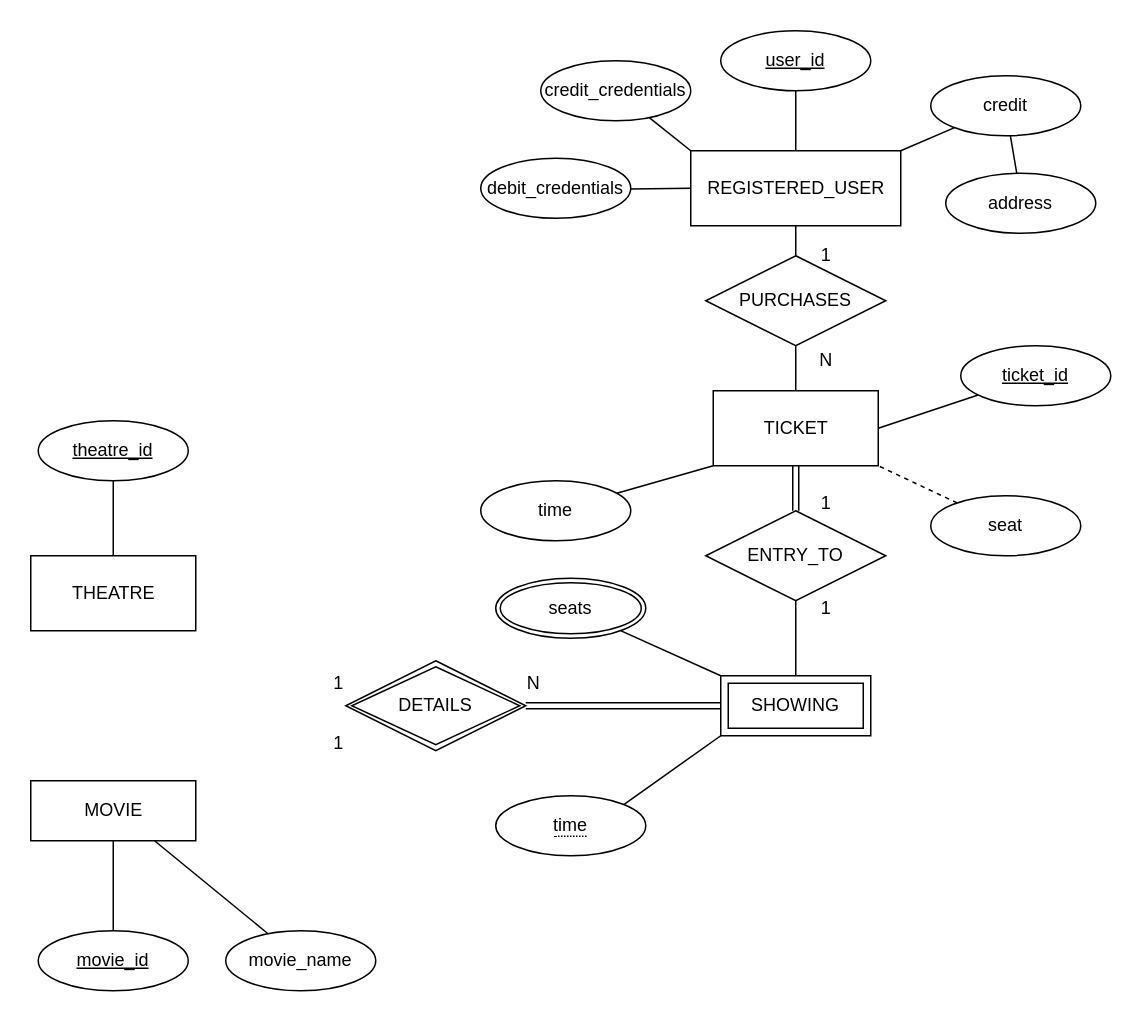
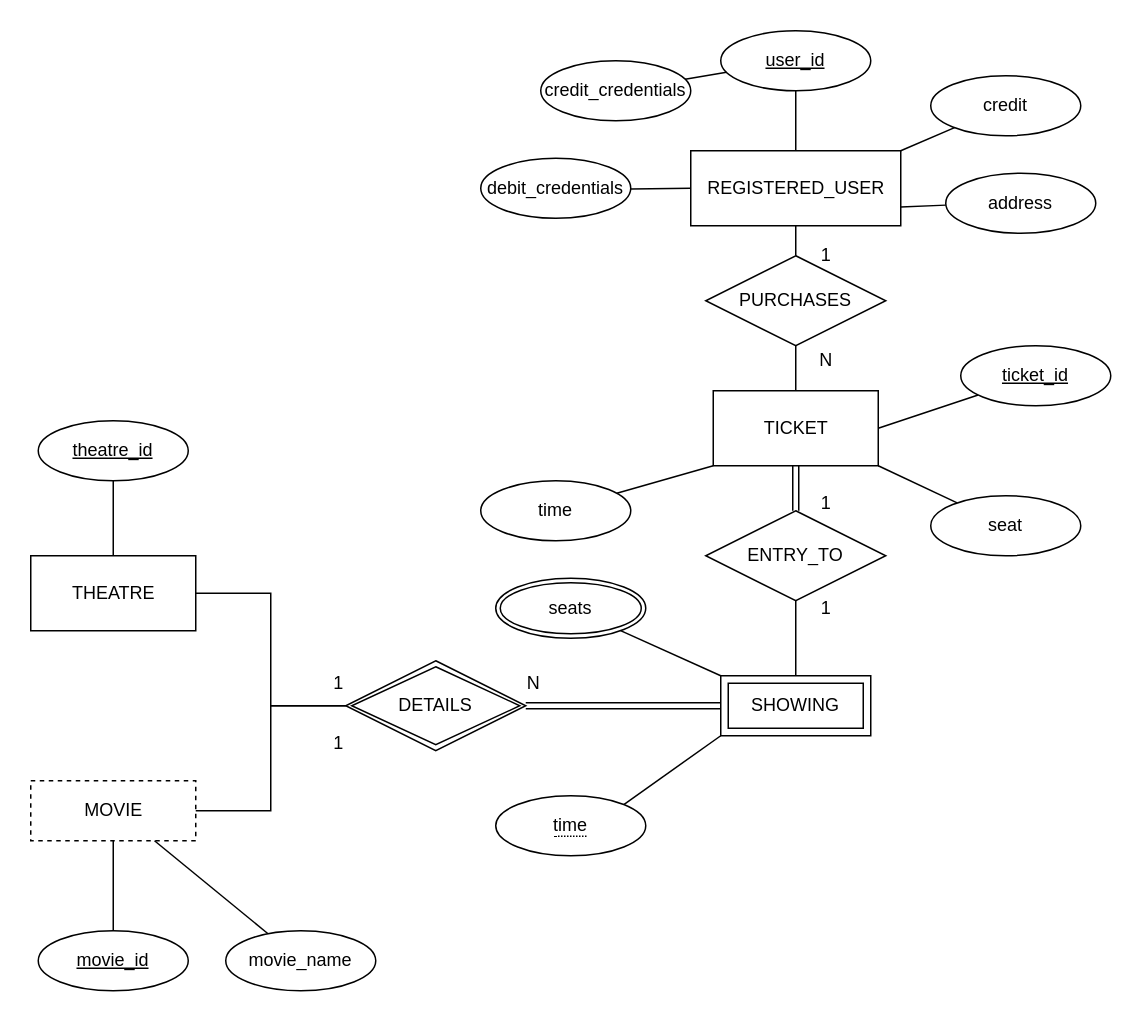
  <mxCell id="0" />
  <mxCell id="1" parent="0" />
  <mxCell id="2" style="edgeStyle=orthogonalEdgeStyle;rounded=0;orthogonalLoop=1;jettySize=auto;html=1;entryX=0.5;entryY=0;entryDx=0;entryDy=0;endArrow=none;endFill=0;" parent="1" source="3" target="7" edge="1"><mxGeometry relative="1" as="geometry" /></mxCell>
  <mxCell id="3" value="REGISTERED_USER" style="html=1;" parent="1" vertex="1"><mxGeometry x="460" y="100" width="140" height="50" as="geometry" /></mxCell>
  <mxCell id="4" style="edgeStyle=none;rounded=0;orthogonalLoop=1;jettySize=auto;html=1;entryX=0.5;entryY=0;entryDx=0;entryDy=0;endArrow=none;endFill=0;shape=link;" parent="1" source="5" target="17" edge="1"><mxGeometry relative="1" as="geometry" /></mxCell>
  <mxCell id="5" value="TICKET" style="html=1;" parent="1" vertex="1"><mxGeometry x="475" y="260" width="110" height="50" as="geometry" /></mxCell>
  <mxCell id="6" style="edgeStyle=orthogonalEdgeStyle;rounded=0;orthogonalLoop=1;jettySize=auto;html=1;entryX=0.5;entryY=0;entryDx=0;entryDy=0;endArrow=none;endFill=0;" parent="1" source="7" target="5" edge="1"><mxGeometry relative="1" as="geometry" /></mxCell>
  <mxCell id="7" value="PURCHASES" style="shape=rhombus;perimeter=rhombusPerimeter;whiteSpace=wrap;html=1;align=center;" parent="1" vertex="1"><mxGeometry x="470" y="170" width="120" height="60" as="geometry" /></mxCell>
- <mxCell id="8" value="MOVIE" style="html=1;" parent="1" vertex="1"><mxGeometry x="20" y="520" width="110" height="40" as="geometry" /></mxCell>
+ <mxCell id="8" value="MOVIE" style="html=1;dashed=1;" parent="1" vertex="1"><mxGeometry x="20" y="520" width="110" height="40" as="geometry" /></mxCell>
  <mxCell id="9" value="THEATRE" style="html=1;" parent="1" vertex="1"><mxGeometry x="20" y="370" width="110" height="50" as="geometry" /></mxCell>
+ <mxCell id="10" style="edgeStyle=orthogonalEdgeStyle;rounded=0;orthogonalLoop=1;jettySize=auto;html=1;entryX=1;entryY=0.5;entryDx=0;entryDy=0;endArrow=none;endFill=0;exitX=0;exitY=0.5;exitDx=0;exitDy=0;" parent="1" source="29" target="8" edge="1"><mxGeometry relative="1" as="geometry"><mxPoint x="590" y="550" as="sourcePoint" /></mxGeometry></mxCell>
+ <mxCell id="11" style="edgeStyle=orthogonalEdgeStyle;rounded=0;orthogonalLoop=1;jettySize=auto;html=1;entryX=1;entryY=0.5;entryDx=0;entryDy=0;endArrow=none;endFill=0;exitX=0;exitY=0.5;exitDx=0;exitDy=0;" parent="1" source="29" target="9" edge="1"><mxGeometry relative="1" as="geometry"><mxPoint x="470" y="550" as="sourcePoint" /></mxGeometry></mxCell>
  <mxCell id="12" style="edgeStyle=none;rounded=0;orthogonalLoop=1;jettySize=auto;html=1;entryX=1;entryY=0;entryDx=0;entryDy=0;endArrow=none;endFill=0;exitX=0;exitY=1;exitDx=0;exitDy=0;" parent="1" source="30" target="49" edge="1"><mxGeometry relative="1" as="geometry"><mxPoint x="530" y="580" as="sourcePoint" /><mxPoint x="430" y="540" as="targetPoint" /></mxGeometry></mxCell>
  <mxCell id="13" style="edgeStyle=none;rounded=0;orthogonalLoop=1;jettySize=auto;html=1;endArrow=none;endFill=0;entryX=1;entryY=0.5;entryDx=0;entryDy=0;exitX=0;exitY=0.5;exitDx=0;exitDy=0;shape=link;" parent="1" source="30" target="29" edge="1"><mxGeometry relative="1" as="geometry"><mxPoint x="530" y="490" as="sourcePoint" /><mxPoint x="530" y="530" as="targetPoint" /></mxGeometry></mxCell>
  <mxCell id="14" style="edgeStyle=none;rounded=0;orthogonalLoop=1;jettySize=auto;html=1;entryX=0;entryY=0;entryDx=0;entryDy=0;endArrow=none;endFill=0;" parent="1" source="15" target="30" edge="1"><mxGeometry relative="1" as="geometry"><mxPoint x="475" y="450" as="targetPoint" /></mxGeometry></mxCell>
  <mxCell id="15" value="seats" style="ellipse;shape=doubleEllipse;margin=3;whiteSpace=wrap;html=1;align=center;" parent="1" vertex="1"><mxGeometry x="330" y="385" width="100" height="40" as="geometry" /></mxCell>
  <mxCell id="16" style="edgeStyle=none;rounded=0;orthogonalLoop=1;jettySize=auto;html=1;entryX=0.5;entryY=0;entryDx=0;entryDy=0;endArrow=none;endFill=0;" parent="1" source="17" target="30" edge="1"><mxGeometry relative="1" as="geometry"><mxPoint x="530" y="450" as="targetPoint" /></mxGeometry></mxCell>
  <mxCell id="17" value="ENTRY_TO" style="shape=rhombus;perimeter=rhombusPerimeter;whiteSpace=wrap;html=1;align=center;" parent="1" vertex="1"><mxGeometry x="470" y="340" width="120" height="60" as="geometry" /></mxCell>
- <mxCell id="18" style="edgeStyle=none;rounded=0;orthogonalLoop=1;jettySize=auto;html=1;entryX=1;entryY=1;entryDx=0;entryDy=0;endArrow=none;endFill=0;dashed=1;" parent="1" source="19" target="5" edge="1"><mxGeometry relative="1" as="geometry" /></mxCell>
+ <mxCell id="18" style="edgeStyle=none;rounded=0;orthogonalLoop=1;jettySize=auto;html=1;entryX=1;entryY=1;entryDx=0;entryDy=0;endArrow=none;endFill=0;" parent="1" source="19" target="5" edge="1"><mxGeometry relative="1" as="geometry" /></mxCell>
  <mxCell id="19" value="seat" style="ellipse;whiteSpace=wrap;html=1;align=center;" parent="1" vertex="1"><mxGeometry x="620" y="330" width="100" height="40" as="geometry" /></mxCell>
  <mxCell id="20" style="edgeStyle=none;rounded=0;orthogonalLoop=1;jettySize=auto;html=1;entryX=0;entryY=1;entryDx=0;entryDy=0;endArrow=none;endFill=0;" parent="1" source="21" target="5" edge="1"><mxGeometry relative="1" as="geometry" /></mxCell>
  <mxCell id="21" value="time" style="ellipse;whiteSpace=wrap;html=1;align=center;" parent="1" vertex="1"><mxGeometry x="320" y="320" width="100" height="40" as="geometry" /></mxCell>
  <mxCell id="22" value="1" style="text;html=1;align=center;verticalAlign=middle;resizable=0;points=[];autosize=1;strokeColor=none;fillColor=none;" parent="1" vertex="1"><mxGeometry x="535" y="155" width="30" height="30" as="geometry" /></mxCell>
  <mxCell id="23" value="N" style="text;html=1;align=center;verticalAlign=middle;resizable=0;points=[];autosize=1;strokeColor=none;fillColor=none;" parent="1" vertex="1"><mxGeometry x="535" y="225" width="30" height="30" as="geometry" /></mxCell>
  <mxCell id="24" value="1" style="text;html=1;align=center;verticalAlign=middle;resizable=0;points=[];autosize=1;strokeColor=none;fillColor=none;" parent="1" vertex="1"><mxGeometry x="535" y="320" width="30" height="30" as="geometry" /></mxCell>
  <mxCell id="25" value="1" style="text;html=1;align=center;verticalAlign=middle;resizable=0;points=[];autosize=1;strokeColor=none;fillColor=none;" parent="1" vertex="1"><mxGeometry x="535" y="390" width="30" height="30" as="geometry" /></mxCell>
  <mxCell id="26" value="N" style="text;html=1;align=center;verticalAlign=middle;resizable=0;points=[];autosize=1;strokeColor=none;fillColor=none;" parent="1" vertex="1"><mxGeometry x="340" y="440" width="30" height="30" as="geometry" /></mxCell>
  <mxCell id="27" value="1" style="text;html=1;align=center;verticalAlign=middle;resizable=0;points=[];autosize=1;strokeColor=none;fillColor=none;" parent="1" vertex="1"><mxGeometry x="210" y="480" width="30" height="30" as="geometry" /></mxCell>
  <mxCell id="28" value="1" style="text;html=1;align=center;verticalAlign=middle;resizable=0;points=[];autosize=1;strokeColor=none;fillColor=none;" parent="1" vertex="1"><mxGeometry x="210" y="440" width="30" height="30" as="geometry" /></mxCell>
  <mxCell id="29" value="DETAILS" style="shape=rhombus;double=1;perimeter=rhombusPerimeter;whiteSpace=wrap;html=1;align=center;" parent="1" vertex="1"><mxGeometry x="230" y="440" width="120" height="60" as="geometry" /></mxCell>
  <mxCell id="30" value="SHOWING" style="shape=ext;margin=3;double=1;whiteSpace=wrap;html=1;align=center;" parent="1" vertex="1"><mxGeometry x="480" y="450" width="100" height="40" as="geometry" /></mxCell>
  <mxCell id="31" style="edgeStyle=none;rounded=0;orthogonalLoop=1;jettySize=auto;html=1;entryX=1;entryY=0.5;entryDx=0;entryDy=0;endArrow=none;endFill=0;" parent="1" source="32" target="5" edge="1"><mxGeometry relative="1" as="geometry" /></mxCell>
  <mxCell id="32" value="&lt;u&gt;ticket_id&lt;/u&gt;" style="ellipse;whiteSpace=wrap;html=1;align=center;" parent="1" vertex="1"><mxGeometry x="640" y="230" width="100" height="40" as="geometry" /></mxCell>
  <mxCell id="33" style="edgeStyle=none;rounded=0;orthogonalLoop=1;jettySize=auto;html=1;entryX=1;entryY=0;entryDx=0;entryDy=0;endArrow=none;endFill=0;" parent="1" source="34" target="3" edge="1"><mxGeometry relative="1" as="geometry" /></mxCell>
  <mxCell id="34" value="credit" style="ellipse;whiteSpace=wrap;html=1;align=center;" parent="1" vertex="1"><mxGeometry x="620" y="50" width="100" height="40" as="geometry" /></mxCell>
  <mxCell id="35" style="edgeStyle=none;html=1;entryX=0.5;entryY=0;entryDx=0;entryDy=0;endArrow=none;endFill=0;" edge="1" parent="1" source="36" target="9"><mxGeometry relative="1" as="geometry" /></mxCell>
  <mxCell id="36" value="&lt;u&gt;theatre_id&lt;/u&gt;" style="ellipse;whiteSpace=wrap;html=1;align=center;" vertex="1" parent="1"><mxGeometry x="25" y="280" width="100" height="40" as="geometry" /></mxCell>
  <mxCell id="37" style="edgeStyle=none;html=1;entryX=0.75;entryY=1;entryDx=0;entryDy=0;endArrow=none;endFill=0;" edge="1" parent="1" source="38" target="8"><mxGeometry relative="1" as="geometry" /></mxCell>
  <mxCell id="38" value="movie_name" style="ellipse;whiteSpace=wrap;html=1;align=center;" vertex="1" parent="1"><mxGeometry x="150" y="620" width="100" height="40" as="geometry" /></mxCell>
  <mxCell id="39" style="edgeStyle=none;html=1;entryX=0.5;entryY=1;entryDx=0;entryDy=0;endArrow=none;endFill=0;" edge="1" parent="1" source="40" target="8"><mxGeometry relative="1" as="geometry" /></mxCell>
  <mxCell id="40" value="&lt;u&gt;movie_id&lt;/u&gt;" style="ellipse;whiteSpace=wrap;html=1;align=center;" vertex="1" parent="1"><mxGeometry x="25" y="620" width="100" height="40" as="geometry" /></mxCell>
  <mxCell id="41" style="edgeStyle=none;html=1;entryX=0.5;entryY=0;entryDx=0;entryDy=0;endArrow=none;endFill=0;" edge="1" parent="1" source="42" target="3"><mxGeometry relative="1" as="geometry" /></mxCell>
  <mxCell id="42" value="&lt;u&gt;user_id&lt;/u&gt;" style="ellipse;whiteSpace=wrap;html=1;align=center;" vertex="1" parent="1"><mxGeometry x="480" y="20" width="100" height="40" as="geometry" /></mxCell>
- <mxCell id="43" style="edgeStyle=none;html=1;endArrow=none;endFill=0;" edge="1" parent="1" source="44" target="34"><mxGeometry relative="1" as="geometry" /></mxCell>
+ <mxCell id="43" style="edgeStyle=none;html=1;entryX=1;entryY=0.75;entryDx=0;entryDy=0;endArrow=none;endFill=0;" edge="1" parent="1" source="44" target="3"><mxGeometry relative="1" as="geometry" /></mxCell>
  <mxCell id="44" value="address" style="ellipse;whiteSpace=wrap;html=1;align=center;" vertex="1" parent="1"><mxGeometry x="630" y="115" width="100" height="40" as="geometry" /></mxCell>
- <mxCell id="45" style="edgeStyle=none;html=1;entryX=0;entryY=0;entryDx=0;entryDy=0;endArrow=none;endFill=0;" edge="1" parent="1" source="46" target="3"><mxGeometry relative="1" as="geometry" /></mxCell>
+ <mxCell id="45" style="edgeStyle=none;html=1;endArrow=none;endFill=0;" edge="1" parent="1" source="46" target="42"><mxGeometry relative="1" as="geometry" /></mxCell>
  <mxCell id="46" value="credit_credentials" style="ellipse;whiteSpace=wrap;html=1;align=center;" vertex="1" parent="1"><mxGeometry x="360" y="40" width="100" height="40" as="geometry" /></mxCell>
  <mxCell id="47" style="edgeStyle=none;html=1;entryX=0;entryY=0.5;entryDx=0;entryDy=0;endArrow=none;endFill=0;" edge="1" parent="1" source="48" target="3"><mxGeometry relative="1" as="geometry" /></mxCell>
  <mxCell id="48" value="debit_credentials" style="ellipse;whiteSpace=wrap;html=1;align=center;" vertex="1" parent="1"><mxGeometry x="320" y="105" width="100" height="40" as="geometry" /></mxCell>
  <mxCell id="49" value="&lt;span style=&quot;border-bottom: 1px dotted&quot;&gt;time&lt;/span&gt;" style="ellipse;whiteSpace=wrap;html=1;align=center;" vertex="1" parent="1"><mxGeometry x="330" y="530" width="100" height="40" as="geometry" /></mxCell>
